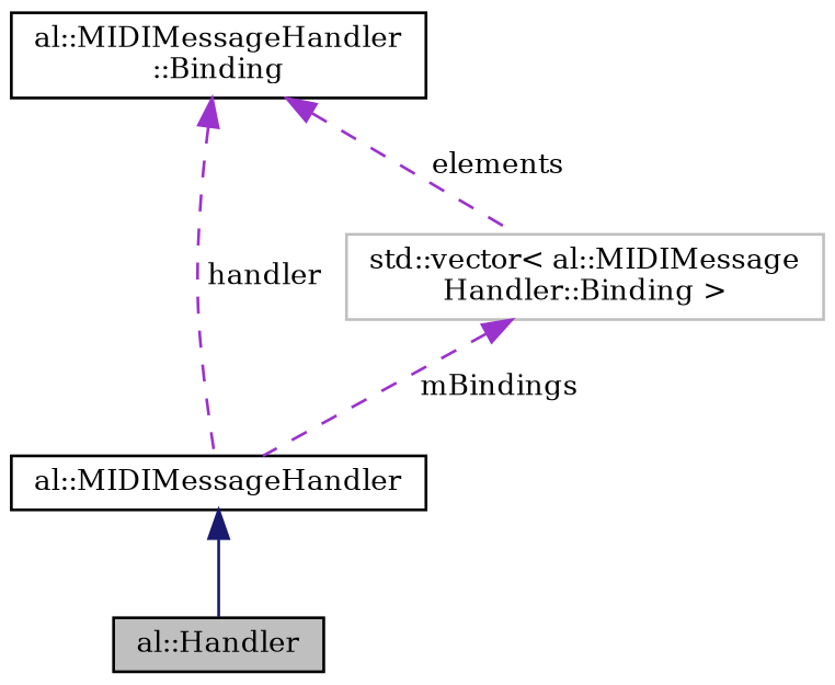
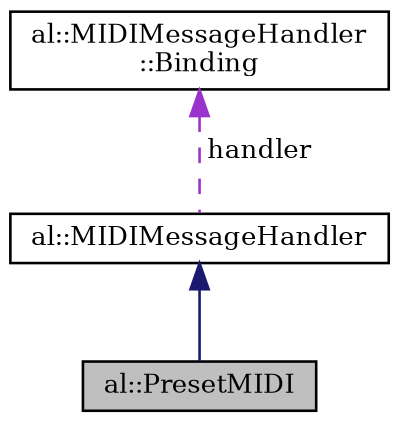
  digraph {
    fontname="DejaVu Serif"
    node [color=black fontname="DejaVu Serif" fontsize=10 shape=record]
    edge [color=darkorchid3 dir=back fontname="DejaVu Serif" fontsize=10 labelfontname="FreeSans.ttf" labelfontsize=10 style=dashed]
-   n1 [fillcolor=grey75 fontcolor=black height=0.2 label="al::Handler" style=filled width=0.4]
+   n1 [fillcolor=grey75 fontcolor=black height=0.2 label="al::PresetMIDI" style=filled width=0.4]
    n2 [height=0.2 label="al::MIDIMessageHandler" width=0.4]
    n3 [height=0.2 label="al::MIDIMessageHandler\l::Binding" width=0.4]
-   n4 [color=grey75 height=0.2 label="std::vector\< al::MIDIMessage\lHandler::Binding \>" width=0.4]
    n2 -> n1 [color=midnightblue style=solid]
    n3 -> n2 [label=" handler"]
-   n3 -> n4 [label=" elements"]
-   n4 -> n2 [label=" mBindings"]
  }
